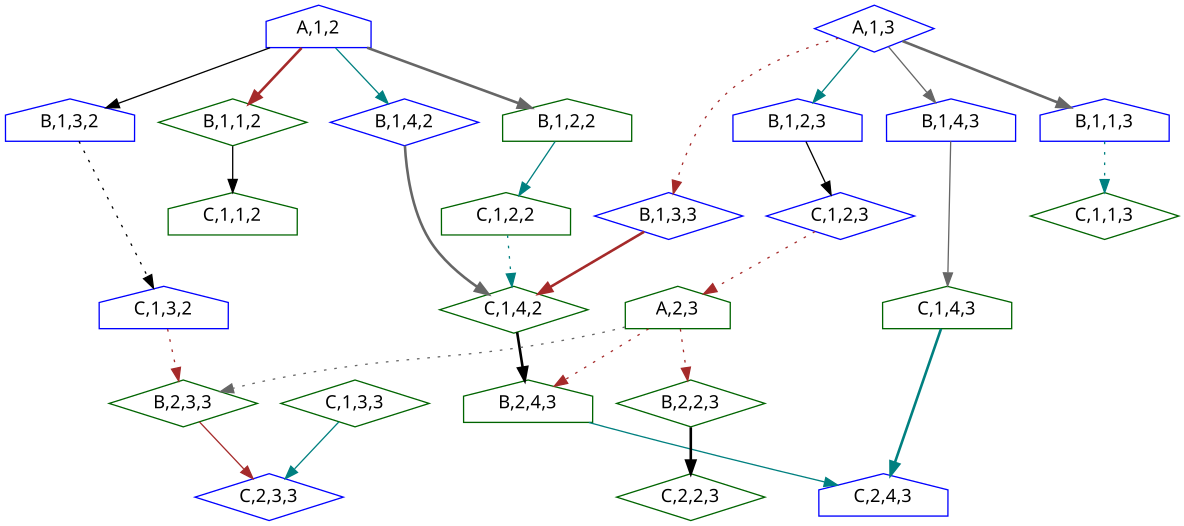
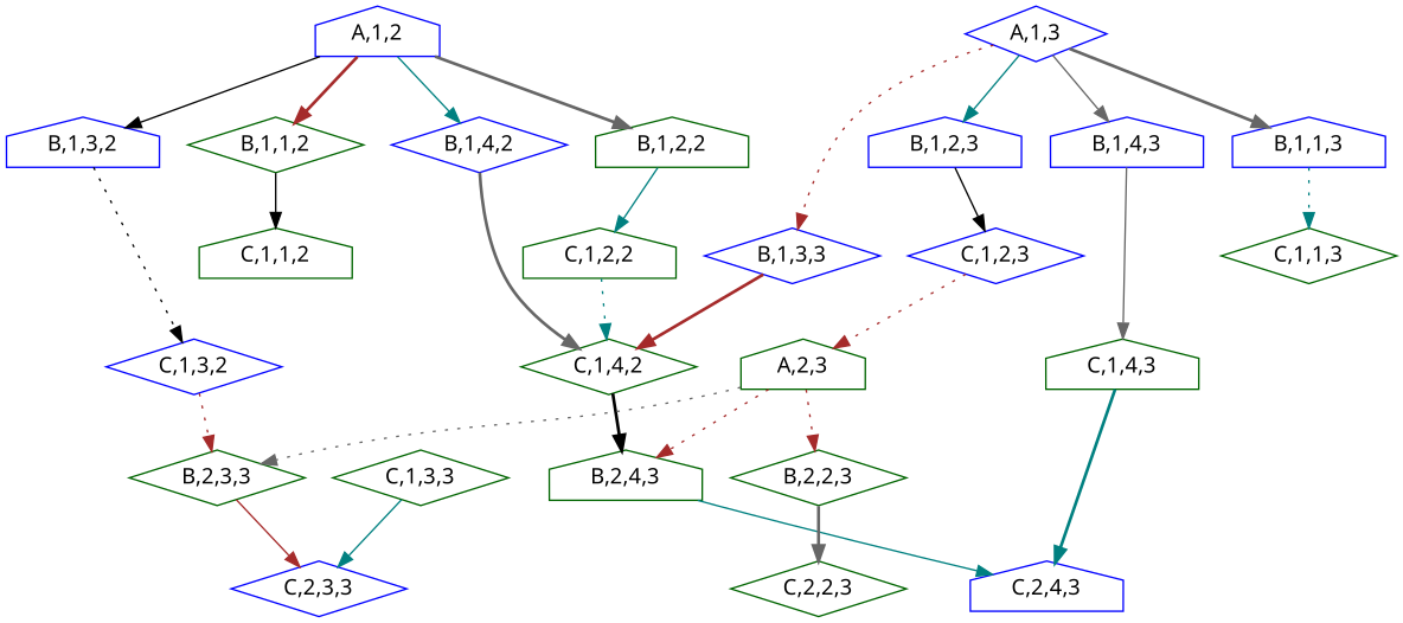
  digraph {
    fontname="Noto Sans"
    node [color=darkgreen fontname="Noto Sans" shape=house]
    edge [color=brown fontname="Noto Sans" style=solid]
    n1 [color=blue label="A,1,2"]
    n2 [label="B,1,1,2" shape=diamond]
    n3 [label="B,1,2,2"]
    n4 [color=blue label="B,1,3,2"]
    n5 [color=blue label="B,1,4,2" shape=diamond]
    n6 [label="C,1,1,2"]
    n7 [label="C,1,2,2"]
-   n8 [color=blue label="C,1,3,2"]
+   n8 [color=blue label="C,1,3,2" shape=diamond]
    n9 [label="C,1,4,2" shape=diamond]
    n10 [label="B,2,3,3" shape=diamond]
    n11 [label="B,2,4,3"]
    n12 [label="A,2,3"]
    n13 [label="B,2,2,3" shape=diamond]
    n14 [color=blue label="C,2,3,3" shape=diamond]
    n15 [color=blue label="C,2,4,3"]
    n16 [label="C,2,2,3" shape=diamond]
    n17 [color=blue label="A,1,3" shape=diamond]
    n18 [color=blue label="B,1,1,3"]
    n19 [color=blue label="B,1,2,3"]
    n20 [color=blue label="B,1,3,3" shape=diamond]
    n21 [color=blue label="B,1,4,3"]
    n22 [label="C,1,1,3" shape=diamond]
    n23 [color=blue label="C,1,2,3" shape=diamond]
    n24 [label="C,1,4,3"]
    n25 [label="C,1,3,3" shape=diamond]
    n1 -> n2 [style=bold]
    n1 -> n3 [color=gray40 style=bold]
    n1 -> n4 [color=black]
    n1 -> n5 [color=teal]
    n2 -> n6 [color=black]
    n3 -> n7 [color=teal]
    n4 -> n8 [color=black style=dotted]
    n5 -> n9 [color=gray40 style=bold]
    n7 -> n9 [color=teal style=dotted]
    n8 -> n10 [style=dotted]
    n9 -> n11 [color=black style=bold]
    n10 -> n14
    n11 -> n15 [color=teal]
    n12 -> n10 [color=gray40 style=dotted]
    n12 -> n11 [style=dotted]
    n12 -> n13 [style=dotted]
-   n13 -> n16 [color=black style=bold]
+   n13 -> n16 [color=gray40 style=bold]
    n17 -> n18 [color=gray40 style=bold]
    n17 -> n19 [color=teal]
    n17 -> n20 [style=dotted]
    n17 -> n21 [color=gray40]
    n18 -> n22 [color=teal style=dotted]
    n19 -> n23 [color=black]
    n20 -> n9 [style=bold]
    n21 -> n24 [color=gray40]
    n23 -> n12 [style=dotted]
    n24 -> n15 [color=teal style=bold]
    n25 -> n14 [color=teal]
  }
